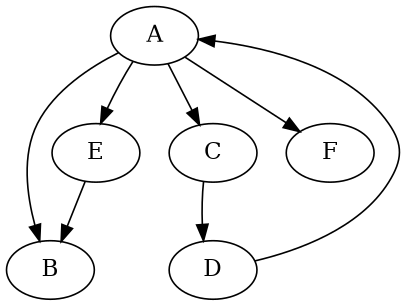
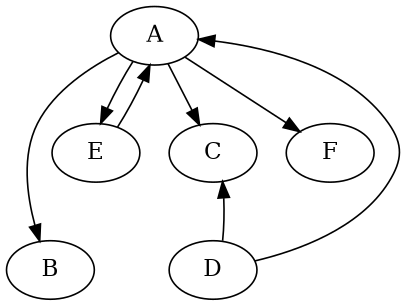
  digraph {
    edge [childnumber=1]
    A [root=true]
    n2 [label=B]
    n3 [label=E]
    n4 [label=C]
    n5 [label=F]
    n6 [label=D]
    A -> n2
    A -> n3 [childnumber=2]
    A -> n4
    A -> n5
-   n3 -> n2 [childnumber=2]
-   n4 -> n6
+   n3 -> A [childnumber=2]
+   n6 -> n4
    n6 -> A
  }
